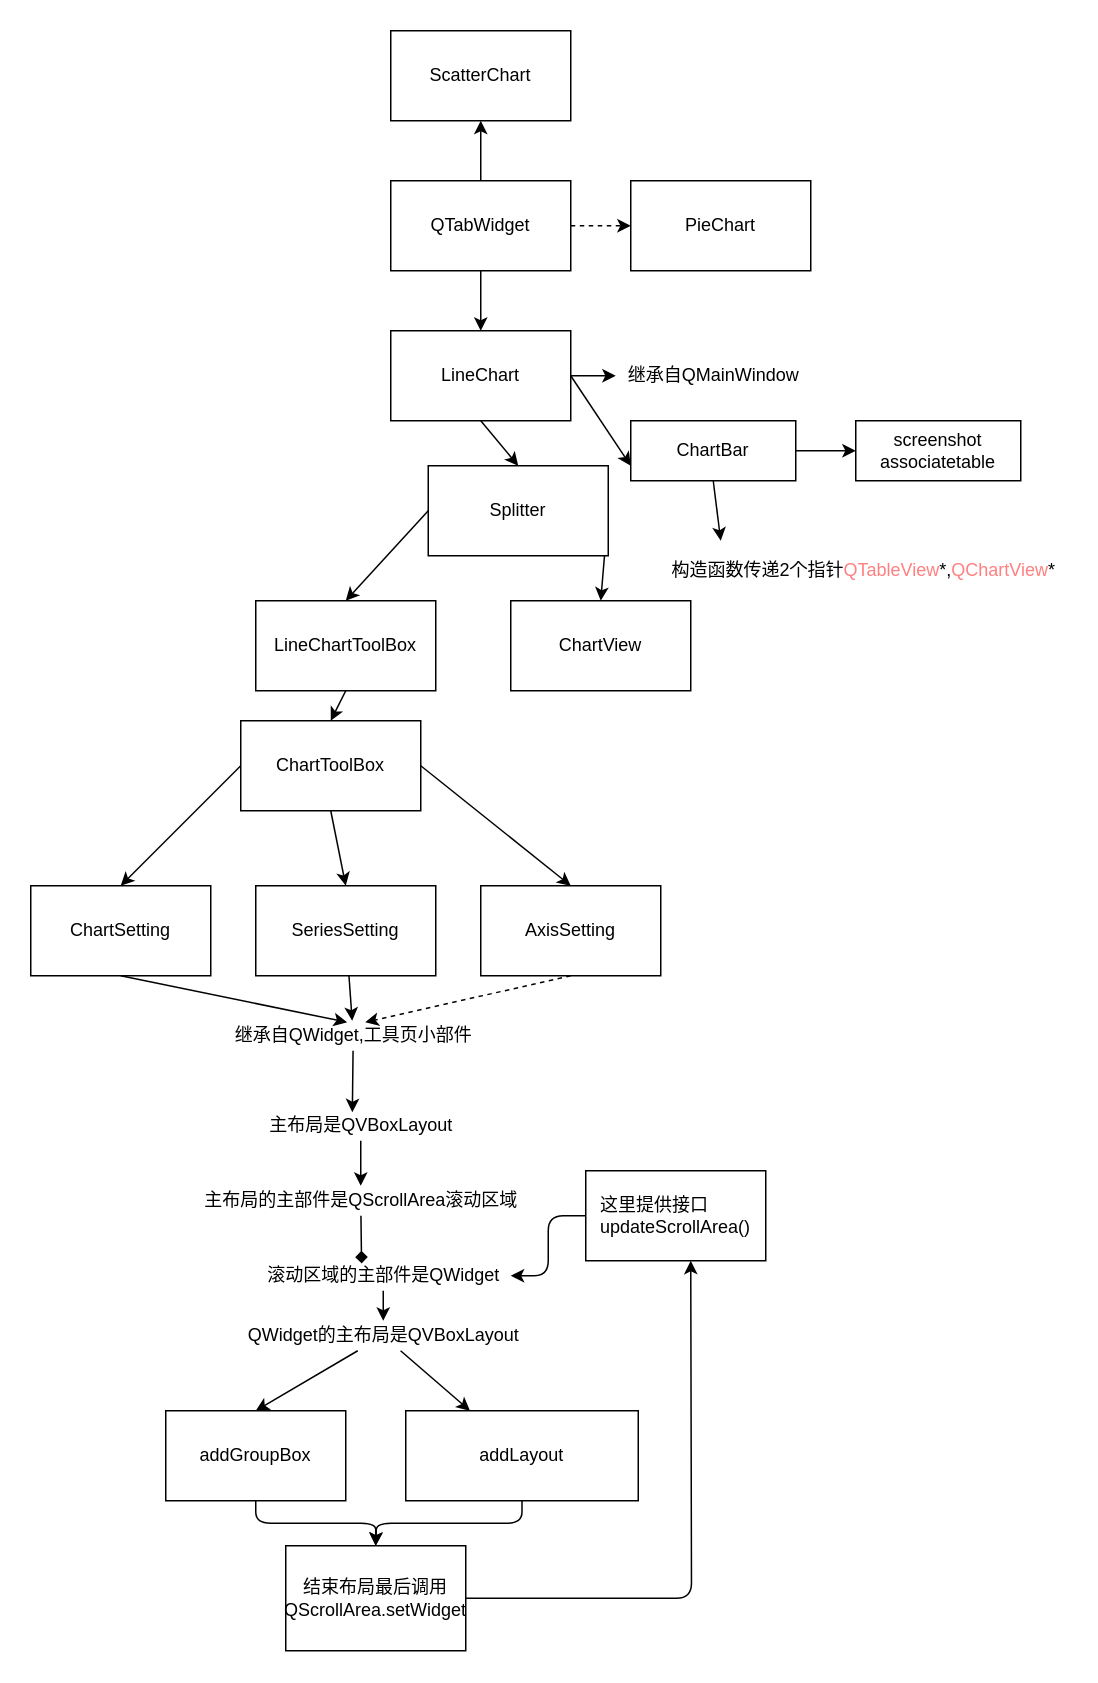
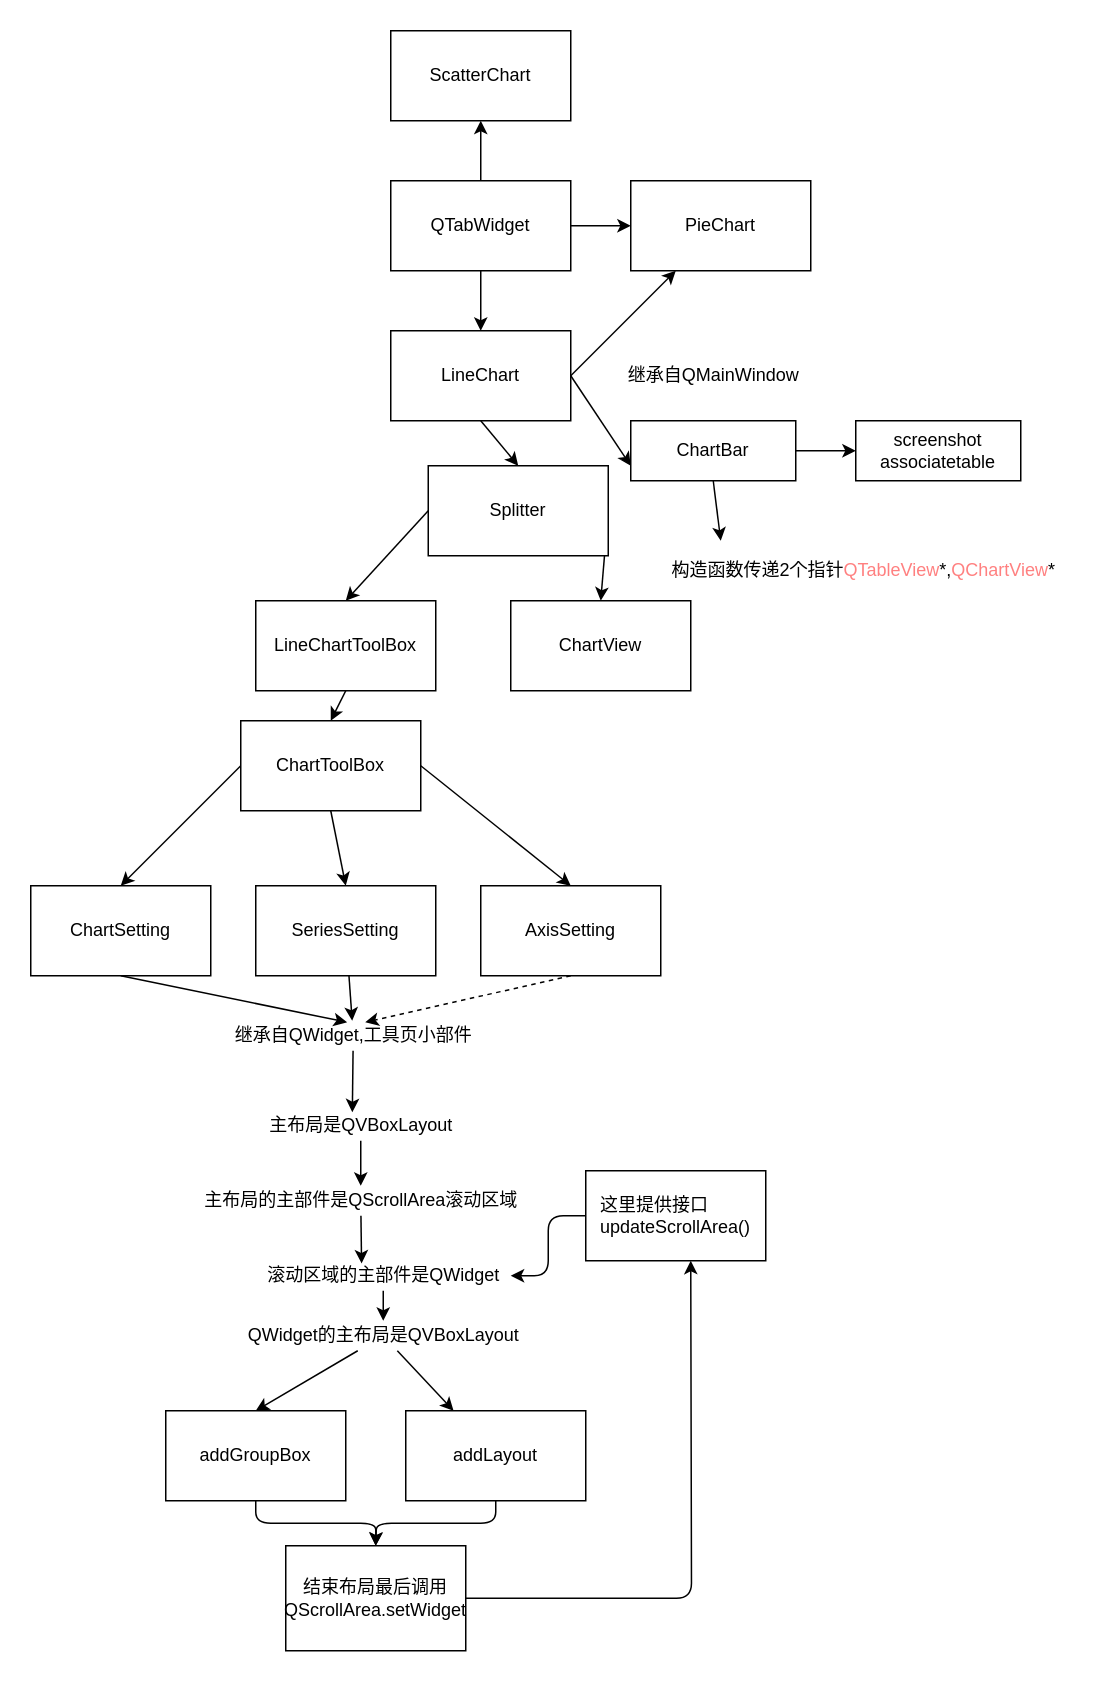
  <mxCell id="0" />
  <mxCell id="1" parent="0" />
  <mxCell id="2" style="edgeStyle=none;html=1;exitX=0.5;exitY=1;exitDx=0;exitDy=0;entryX=0.5;entryY=0;entryDx=0;entryDy=0;" parent="1" source="5" target="9" edge="1"><mxGeometry relative="1" as="geometry" /></mxCell>
  <mxCell id="3" style="edgeStyle=none;html=1;exitX=0.5;exitY=0;exitDx=0;exitDy=0;entryX=0.5;entryY=1;entryDx=0;entryDy=0;" parent="1" source="5" target="11" edge="1"><mxGeometry relative="1" as="geometry" /></mxCell>
- <mxCell id="4" style="edgeStyle=none;html=1;exitX=1;exitY=0.5;exitDx=0;exitDy=0;entryX=0;entryY=0.5;entryDx=0;entryDy=0;dashed=1;" parent="1" source="5" target="10" edge="1"><mxGeometry relative="1" as="geometry" /></mxCell>
+ <mxCell id="4" style="edgeStyle=none;html=1;exitX=1;exitY=0.5;exitDx=0;exitDy=0;entryX=0;entryY=0.5;entryDx=0;entryDy=0;" parent="1" source="5" target="10" edge="1"><mxGeometry relative="1" as="geometry" /></mxCell>
  <mxCell id="5" value="QTabWidget" style="whiteSpace=wrap;html=1;" parent="1" vertex="1"><mxGeometry x="260" y="120" width="120" height="60" as="geometry" /></mxCell>
- <mxCell id="6" style="edgeStyle=none;html=1;exitX=1;exitY=0.5;exitDx=0;exitDy=0;" parent="1" source="9" target="15" edge="1"><mxGeometry relative="1" as="geometry" /></mxCell>
+ <mxCell id="6" style="edgeStyle=none;html=1;exitX=1;exitY=0.5;exitDx=0;exitDy=0;" parent="1" source="9" target="10" edge="1"><mxGeometry relative="1" as="geometry" /></mxCell>
  <mxCell id="7" style="edgeStyle=none;html=1;exitX=0.5;exitY=1;exitDx=0;exitDy=0;entryX=0.5;entryY=0;entryDx=0;entryDy=0;" parent="1" source="9" target="14" edge="1"><mxGeometry relative="1" as="geometry" /></mxCell>
  <mxCell id="8" style="edgeStyle=none;html=1;exitX=1;exitY=0.5;exitDx=0;exitDy=0;entryX=0;entryY=0.75;entryDx=0;entryDy=0;" parent="1" source="9" target="21" edge="1"><mxGeometry relative="1" as="geometry" /></mxCell>
  <mxCell id="9" value="LineChart" style="whiteSpace=wrap;html=1;" parent="1" vertex="1"><mxGeometry x="260" y="220" width="120" height="60" as="geometry" /></mxCell>
  <mxCell id="10" value="PieChart" style="whiteSpace=wrap;html=1;" parent="1" vertex="1"><mxGeometry x="420" y="120" width="120" height="60" as="geometry" /></mxCell>
  <mxCell id="11" value="ScatterChart" style="whiteSpace=wrap;html=1;" parent="1" vertex="1"><mxGeometry x="260" width="120" height="60" as="geometry" y="20" /></mxCell>
  <mxCell id="12" style="edgeStyle=none;html=1;exitX=0;exitY=0.5;exitDx=0;exitDy=0;entryX=0.5;entryY=0;entryDx=0;entryDy=0;" parent="1" source="14" target="17" edge="1"><mxGeometry relative="1" as="geometry" /></mxCell>
  <mxCell id="13" style="edgeStyle=none;html=1;exitX=1;exitY=0.5;exitDx=0;exitDy=0;entryX=0.5;entryY=0;entryDx=0;entryDy=0;" parent="1" source="14" target="18" edge="1"><mxGeometry relative="1" as="geometry" /></mxCell>
  <mxCell id="14" value="Splitter" style="whiteSpace=wrap;html=1;" parent="1" vertex="1"><mxGeometry x="285" y="310" width="120" height="60" as="geometry" /></mxCell>
  <mxCell id="15" value="继承自QMainWindow" style="text;html=1;align=center;verticalAlign=middle;resizable=0;points=[];autosize=1;strokeColor=none;fillColor=none;" parent="1" vertex="1"><mxGeometry x="410" y="240" width="130" height="20" as="geometry" /></mxCell>
  <mxCell id="16" style="edgeStyle=none;html=1;exitX=0.5;exitY=1;exitDx=0;exitDy=0;entryX=0.5;entryY=0;entryDx=0;entryDy=0;" parent="1" source="17" target="25" edge="1"><mxGeometry relative="1" as="geometry" /></mxCell>
  <mxCell id="17" value="LineChartToolBox" style="whiteSpace=wrap;html=1;" parent="1" vertex="1"><mxGeometry x="170" y="400" width="120" height="60" as="geometry" /></mxCell>
  <mxCell id="18" value="ChartView" style="whiteSpace=wrap;html=1;" parent="1" vertex="1"><mxGeometry x="340" y="400" width="120" height="60" as="geometry" /></mxCell>
  <mxCell id="19" style="edgeStyle=none;html=1;exitX=1;exitY=0.5;exitDx=0;exitDy=0;entryX=0;entryY=0.5;entryDx=0;entryDy=0;" edge="1" parent="1" source="21" target="51"><mxGeometry relative="1" as="geometry" /></mxCell>
  <mxCell id="20" style="edgeStyle=none;html=1;exitX=0.5;exitY=1;exitDx=0;exitDy=0;" edge="1" parent="1" source="21"><mxGeometry relative="1" as="geometry"><mxPoint x="480" y="360" as="targetPoint" /></mxGeometry></mxCell>
  <mxCell id="21" value="ChartBar" style="whiteSpace=wrap;html=1;" parent="1" vertex="1"><mxGeometry x="420" y="280" width="110" height="40" as="geometry" /></mxCell>
  <mxCell id="22" style="edgeStyle=none;html=1;exitX=0;exitY=0.5;exitDx=0;exitDy=0;entryX=0.5;entryY=0;entryDx=0;entryDy=0;" edge="1" parent="1" source="25" target="31"><mxGeometry relative="1" as="geometry" /></mxCell>
  <mxCell id="23" style="edgeStyle=none;html=1;exitX=0.5;exitY=1;exitDx=0;exitDy=0;entryX=0.5;entryY=0;entryDx=0;entryDy=0;" edge="1" parent="1" source="25" target="29"><mxGeometry relative="1" as="geometry" /></mxCell>
  <mxCell id="24" style="edgeStyle=none;html=1;exitX=1;exitY=0.5;exitDx=0;exitDy=0;entryX=0.5;entryY=0;entryDx=0;entryDy=0;" edge="1" parent="1" source="25" target="27"><mxGeometry relative="1" as="geometry" /></mxCell>
  <mxCell id="25" value="ChartToolBox" style="whiteSpace=wrap;html=1;" parent="1" vertex="1"><mxGeometry x="160" y="480" width="120" height="60" as="geometry" /></mxCell>
  <mxCell id="26" style="edgeStyle=none;html=1;exitX=0.5;exitY=1;exitDx=0;exitDy=0;entryX=0.547;entryY=0.05;entryDx=0;entryDy=0;entryPerimeter=0;dashed=1;" parent="1" source="27" target="33" edge="1"><mxGeometry relative="1" as="geometry" /></mxCell>
  <mxCell id="27" value="AxisSetting" style="whiteSpace=wrap;html=1;" parent="1" vertex="1"><mxGeometry x="320" y="590" width="120" height="60" as="geometry" /></mxCell>
  <mxCell id="28" value="" style="edgeStyle=none;html=1;" parent="1" source="29" target="33" edge="1"><mxGeometry relative="1" as="geometry" /></mxCell>
  <mxCell id="29" value="SeriesSetting" style="whiteSpace=wrap;html=1;" parent="1" vertex="1"><mxGeometry x="170" y="590" width="120" height="60" as="geometry" /></mxCell>
  <mxCell id="30" style="edgeStyle=none;html=1;exitX=0.5;exitY=1;exitDx=0;exitDy=0;entryX=0.476;entryY=0.05;entryDx=0;entryDy=0;entryPerimeter=0;" parent="1" source="31" target="33" edge="1"><mxGeometry relative="1" as="geometry" /></mxCell>
  <mxCell id="31" value="&lt;span style=&quot;text-align: left&quot;&gt;ChartSetting&lt;/span&gt;" style="whiteSpace=wrap;html=1;" parent="1" vertex="1"><mxGeometry x="20" y="590" width="120" height="60" as="geometry" /></mxCell>
  <mxCell id="32" style="edgeStyle=none;html=1;entryX=0.46;entryY=0.05;entryDx=0;entryDy=0;entryPerimeter=0;" parent="1" source="33" target="35" edge="1"><mxGeometry relative="1" as="geometry" /></mxCell>
  <mxCell id="33" value="继承自QWidget,工具页小部件" style="text;html=1;align=center;verticalAlign=middle;resizable=0;points=[];autosize=1;strokeColor=none;fillColor=none;" parent="1" vertex="1"><mxGeometry x="150" y="680" width="170" height="20" as="geometry" /></mxCell>
  <mxCell id="34" style="edgeStyle=none;html=1;" parent="1" source="35" target="37" edge="1"><mxGeometry relative="1" as="geometry" /></mxCell>
  <mxCell id="35" value="主布局是QVBoxLayout" style="text;html=1;align=center;verticalAlign=middle;resizable=0;points=[];autosize=1;strokeColor=none;fillColor=none;" parent="1" vertex="1"><mxGeometry x="170" y="740" width="140" height="20" as="geometry" /></mxCell>
- <mxCell id="36" style="edgeStyle=none;html=1;entryX=0.415;entryY=0.088;entryDx=0;entryDy=0;entryPerimeter=0;endArrow=diamond;" parent="1" source="37" target="39" edge="1"><mxGeometry relative="1" as="geometry" /></mxCell>
+ <mxCell id="36" style="edgeStyle=none;html=1;entryX=0.415;entryY=0.088;entryDx=0;entryDy=0;entryPerimeter=0;" parent="1" source="37" target="39" edge="1"><mxGeometry relative="1" as="geometry" /></mxCell>
  <mxCell id="37" value="主布局的主部件是QScrollArea滚动区域" style="text;html=1;align=center;verticalAlign=middle;resizable=0;points=[];autosize=1;strokeColor=none;fillColor=none;" parent="1" vertex="1"><mxGeometry x="130" y="790" width="220" height="20" as="geometry" /></mxCell>
  <mxCell id="38" value="" style="edgeStyle=none;html=1;" parent="1" source="39" target="42" edge="1"><mxGeometry relative="1" as="geometry" /></mxCell>
  <mxCell id="39" value="滚动区域的主部件是QWidget" style="text;html=1;align=center;verticalAlign=middle;resizable=0;points=[];autosize=1;strokeColor=none;fillColor=none;" parent="1" vertex="1"><mxGeometry x="170" y="840" width="170" height="20" as="geometry" /></mxCell>
  <mxCell id="40" value="" style="edgeStyle=none;html=1;" parent="1" source="42" target="46" edge="1"><mxGeometry relative="1" as="geometry" /></mxCell>
  <mxCell id="41" style="edgeStyle=none;html=1;entryX=0.5;entryY=0;entryDx=0;entryDy=0;" parent="1" source="42" target="44" edge="1"><mxGeometry relative="1" as="geometry" /></mxCell>
  <mxCell id="42" value="QWidget的主布局是QVBoxLayout" style="text;html=1;align=center;verticalAlign=middle;resizable=0;points=[];autosize=1;strokeColor=none;fillColor=none;" parent="1" vertex="1"><mxGeometry x="155" y="880" width="200" height="20" as="geometry" /></mxCell>
  <mxCell id="43" style="edgeStyle=orthogonalEdgeStyle;html=1;exitX=0.5;exitY=1;exitDx=0;exitDy=0;" parent="1" source="44" target="48" edge="1"><mxGeometry relative="1" as="geometry" /></mxCell>
  <mxCell id="44" value="&lt;span style=&quot;text-align: left&quot;&gt;addGroupBox&lt;/span&gt;" style="whiteSpace=wrap;html=1;" parent="1" vertex="1"><mxGeometry x="110" y="940" width="120" height="60" as="geometry" /></mxCell>
  <mxCell id="45" style="edgeStyle=orthogonalEdgeStyle;html=1;exitX=0.5;exitY=1;exitDx=0;exitDy=0;" parent="1" source="46" edge="1"><mxGeometry relative="1" as="geometry"><mxPoint x="250" y="1030" as="targetPoint" /></mxGeometry></mxCell>
- <mxCell id="46" value="&lt;span style=&quot;text-align: left&quot;&gt;addLayout&lt;/span&gt;" style="whiteSpace=wrap;html=1;" parent="1" vertex="1"><mxGeometry x="270" y="940" width="155" height="60" as="geometry" /></mxCell>
+ <mxCell id="46" value="&lt;span style=&quot;text-align: left&quot;&gt;addLayout&lt;/span&gt;" style="whiteSpace=wrap;html=1;" parent="1" vertex="1"><mxGeometry x="270" y="940" width="120" height="60" as="geometry" /></mxCell>
  <mxCell id="47" style="edgeStyle=orthogonalEdgeStyle;html=1;exitX=1;exitY=0.5;exitDx=0;exitDy=0;" parent="1" source="48" edge="1"><mxGeometry relative="1" as="geometry"><mxPoint x="460" y="840" as="targetPoint" /></mxGeometry></mxCell>
  <mxCell id="48" value="&lt;span style=&quot;text-align: left&quot;&gt;结束布局最后调用&lt;br&gt;QScrollArea.setWidget&lt;br&gt;&lt;/span&gt;" style="whiteSpace=wrap;html=1;" parent="1" vertex="1"><mxGeometry x="190" y="1030" width="120" height="70" as="geometry" /></mxCell>
  <mxCell id="49" style="edgeStyle=orthogonalEdgeStyle;html=1;exitX=0;exitY=0.5;exitDx=0;exitDy=0;" parent="1" source="50" target="39" edge="1"><mxGeometry relative="1" as="geometry" /></mxCell>
  <mxCell id="50" value="&lt;div style=&quot;text-align: left&quot;&gt;&lt;span&gt;这里提供接口&lt;/span&gt;&lt;/div&gt;&lt;div style=&quot;text-align: left&quot;&gt;&lt;span&gt;updateScrollArea()&lt;br&gt;&lt;/span&gt;&lt;/div&gt;" style="whiteSpace=wrap;html=1;" parent="1" vertex="1"><mxGeometry x="390" y="780" width="120" height="60" as="geometry" /></mxCell>
  <mxCell id="51" value="screenshot&lt;br&gt;associatetable" style="whiteSpace=wrap;html=1;" vertex="1" parent="1"><mxGeometry x="570" y="280" width="110" height="40" as="geometry" /></mxCell>
  <mxCell id="52" value="构造函数传递2个指针&lt;span style=&quot;color: rgb(255 , 128 , 128)&quot;&gt;QTableView&lt;/span&gt;&lt;span&gt;*,&lt;/span&gt;&lt;span style=&quot;color: rgb(255 , 128 , 128)&quot;&gt;QChartView&lt;/span&gt;&lt;span&gt;*&lt;/span&gt;" style="text;html=1;align=center;verticalAlign=middle;resizable=0;points=[];autosize=1;strokeColor=none;fillColor=none;" vertex="1" parent="1"><mxGeometry x="440" y="370" width="270" height="20" as="geometry" /></mxCell>
